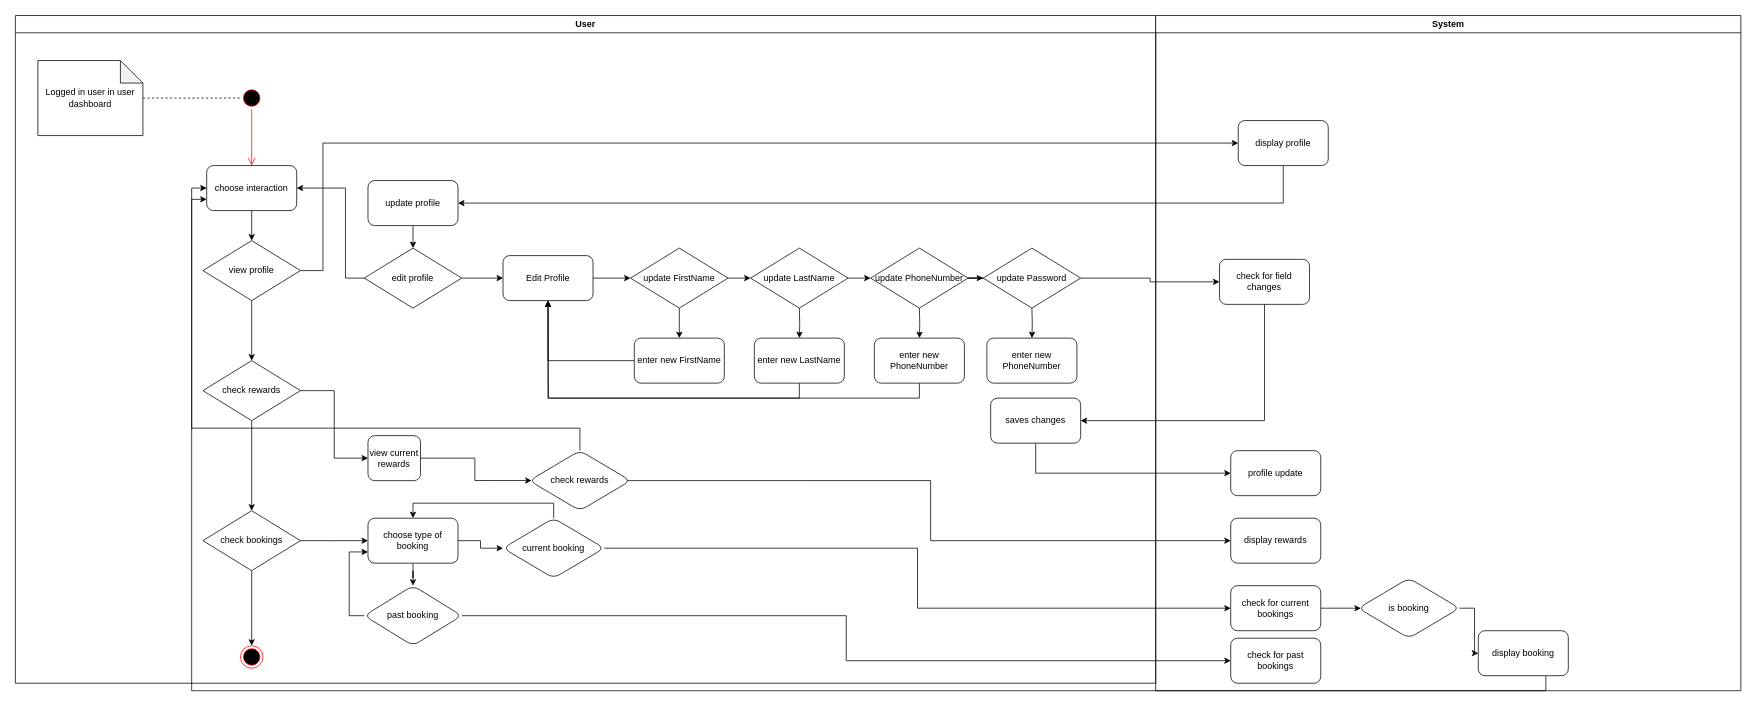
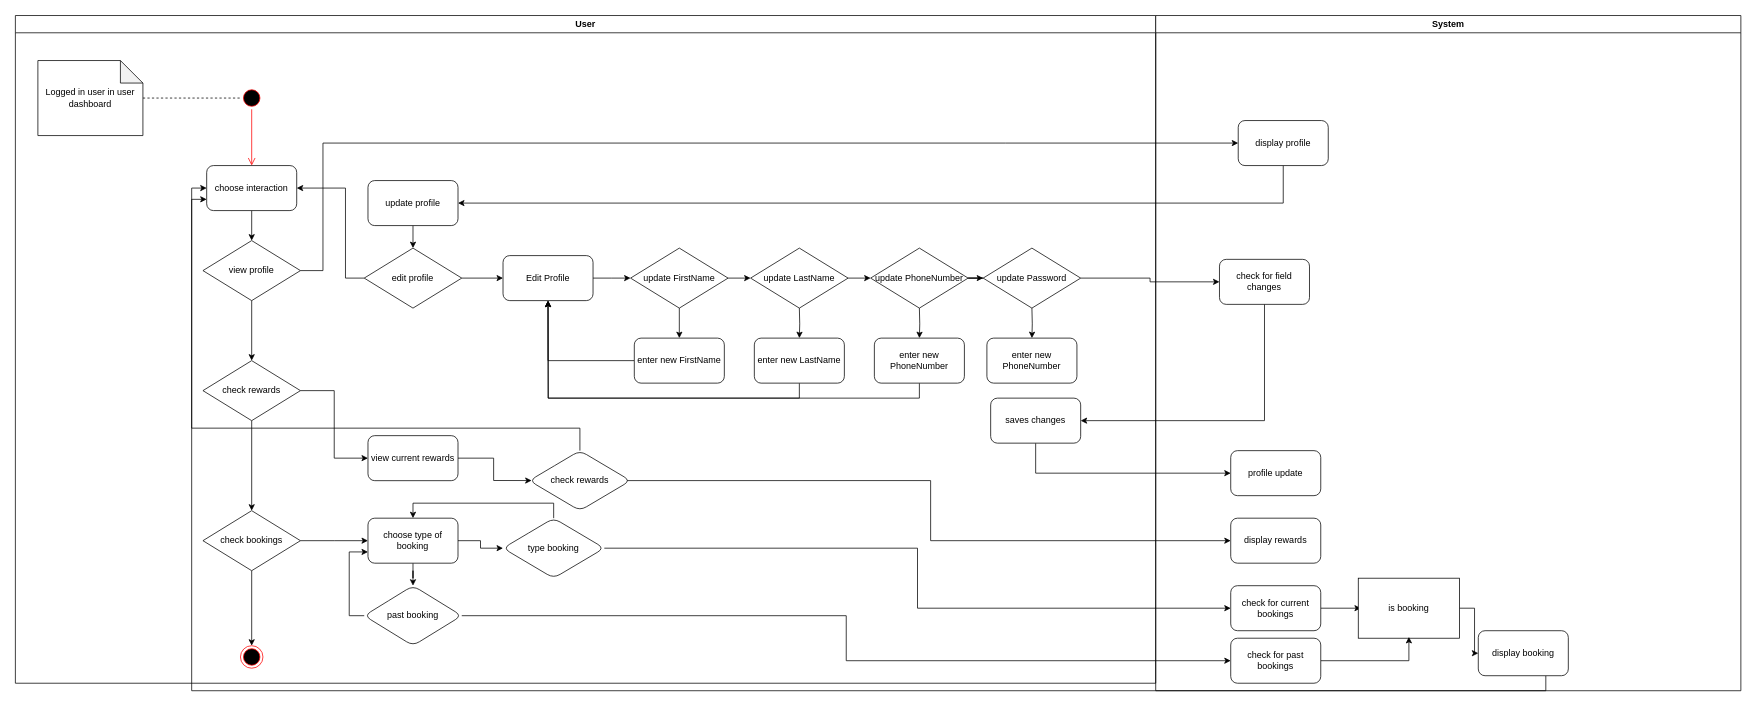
  <mxCell id="0" />
  <mxCell id="1" parent="0" />
  <mxCell id="2" value="" style="ellipse;html=1;shape=endState;fillColor=#000000;strokeColor=#ff0000;" parent="1" vertex="1"><mxGeometry x="320" y="860" width="30" height="30" as="geometry" /></mxCell>
  <mxCell id="3" value="" style="ellipse;html=1;shape=startState;fillColor=#000000;strokeColor=#ff0000;" parent="1" vertex="1"><mxGeometry x="320" y="115" width="30" height="30" as="geometry" /></mxCell>
  <mxCell id="4" value="" style="edgeStyle=orthogonalEdgeStyle;html=1;verticalAlign=bottom;endArrow=open;endSize=8;strokeColor=#ff0000;rounded=0;entryX=0.5;entryY=0;entryDx=0;entryDy=0;" parent="1" source="3" target="8" edge="1"><mxGeometry relative="1" as="geometry"><mxPoint x="335" y="205" as="targetPoint" /></mxGeometry></mxCell>
  <mxCell id="5" style="edgeStyle=orthogonalEdgeStyle;rounded=0;orthogonalLoop=1;jettySize=auto;html=1;entryX=0;entryY=0.5;entryDx=0;entryDy=0;endArrow=none;endFill=0;dashed=1;" parent="1" source="6" target="3" edge="1"><mxGeometry relative="1" as="geometry" /></mxCell>
  <mxCell id="6" value="Logged in user in user dashboard" style="shape=note;whiteSpace=wrap;html=1;backgroundOutline=1;darkOpacity=0.05;" parent="1" vertex="1"><mxGeometry x="50" y="80" width="140" height="100" as="geometry" /></mxCell>
  <mxCell id="7" style="edgeStyle=orthogonalEdgeStyle;rounded=0;orthogonalLoop=1;jettySize=auto;html=1;entryX=0.5;entryY=0;entryDx=0;entryDy=0;" parent="1" source="8" target="11" edge="1"><mxGeometry relative="1" as="geometry" /></mxCell>
  <mxCell id="8" value="choose interaction" style="rounded=1;whiteSpace=wrap;html=1;" parent="1" vertex="1"><mxGeometry x="275" y="220" width="120" height="60" as="geometry" /></mxCell>
  <mxCell id="9" value="" style="edgeStyle=orthogonalEdgeStyle;rounded=0;orthogonalLoop=1;jettySize=auto;html=1;entryX=0.5;entryY=0;entryDx=0;entryDy=0;" parent="1" source="11" target="14" edge="1"><mxGeometry relative="1" as="geometry"><mxPoint x="335" y="450" as="targetPoint" /></mxGeometry></mxCell>
  <mxCell id="10" style="edgeStyle=orthogonalEdgeStyle;rounded=0;orthogonalLoop=1;jettySize=auto;html=1;exitX=1;exitY=0.5;exitDx=0;exitDy=0;entryX=0;entryY=0.5;entryDx=0;entryDy=0;" parent="1" source="11" target="19" edge="1"><mxGeometry relative="1" as="geometry"><Array as="points"><mxPoint x="430" y="360" /><mxPoint x="430" y="190" /><mxPoint x="1340" y="190" /></Array></mxGeometry></mxCell>
  <mxCell id="11" value="view profile" style="rhombus;whiteSpace=wrap;html=1;" parent="1" vertex="1"><mxGeometry x="270" y="320" width="130" height="80" as="geometry" /></mxCell>
  <mxCell id="12" value="" style="edgeStyle=orthogonalEdgeStyle;rounded=0;orthogonalLoop=1;jettySize=auto;html=1;" parent="1" source="14" target="25" edge="1"><mxGeometry relative="1" as="geometry" /></mxCell>
  <mxCell id="13" style="edgeStyle=orthogonalEdgeStyle;rounded=0;orthogonalLoop=1;jettySize=auto;html=1;exitX=1;exitY=0.5;exitDx=0;exitDy=0;entryX=0;entryY=0.5;entryDx=0;entryDy=0;" parent="1" source="14" target="52" edge="1"><mxGeometry relative="1" as="geometry" /></mxCell>
  <mxCell id="14" value="check rewards" style="rhombus;whiteSpace=wrap;html=1;" parent="1" vertex="1"><mxGeometry x="270" y="480" width="130" height="80" as="geometry" /></mxCell>
  <mxCell id="15" style="edgeStyle=orthogonalEdgeStyle;rounded=0;orthogonalLoop=1;jettySize=auto;html=1;exitX=0;exitY=0.5;exitDx=0;exitDy=0;entryX=1;entryY=0.5;entryDx=0;entryDy=0;startArrow=none;startFill=0;" parent="1" source="17" target="8" edge="1"><mxGeometry relative="1" as="geometry"><Array as="points"><mxPoint x="460" y="370" /><mxPoint x="460" y="250" /></Array></mxGeometry></mxCell>
  <mxCell id="16" style="edgeStyle=orthogonalEdgeStyle;rounded=0;orthogonalLoop=1;jettySize=auto;html=1;exitX=1;exitY=0.5;exitDx=0;exitDy=0;entryX=0;entryY=0.5;entryDx=0;entryDy=0;" parent="1" source="17" target="27" edge="1"><mxGeometry relative="1" as="geometry" /></mxCell>
  <mxCell id="17" value="edit profile" style="rhombus;whiteSpace=wrap;html=1;" parent="1" vertex="1"><mxGeometry x="485" y="330" width="130" height="80" as="geometry" /></mxCell>
  <mxCell id="18" style="edgeStyle=orthogonalEdgeStyle;rounded=0;orthogonalLoop=1;jettySize=auto;html=1;exitX=0.5;exitY=1;exitDx=0;exitDy=0;entryX=1;entryY=0.5;entryDx=0;entryDy=0;" parent="1" source="19" target="21" edge="1"><mxGeometry relative="1" as="geometry" /></mxCell>
  <mxCell id="19" value="display profile" style="rounded=1;whiteSpace=wrap;html=1;" parent="1" vertex="1"><mxGeometry x="1650" y="160" width="120" height="60" as="geometry" /></mxCell>
  <mxCell id="20" style="edgeStyle=orthogonalEdgeStyle;rounded=0;orthogonalLoop=1;jettySize=auto;html=1;exitX=0.5;exitY=1;exitDx=0;exitDy=0;entryX=0.5;entryY=0;entryDx=0;entryDy=0;" parent="1" source="21" target="17" edge="1"><mxGeometry relative="1" as="geometry" /></mxCell>
  <mxCell id="21" value="update profile" style="rounded=1;whiteSpace=wrap;html=1;" parent="1" vertex="1"><mxGeometry x="490" y="240" width="120" height="60" as="geometry" /></mxCell>
  <mxCell id="22" value="profile update" style="rounded=1;whiteSpace=wrap;html=1;" parent="1" vertex="1"><mxGeometry x="1640" y="600" width="120" height="60" as="geometry" /></mxCell>
  <mxCell id="23" style="edgeStyle=orthogonalEdgeStyle;rounded=0;orthogonalLoop=1;jettySize=auto;html=1;exitX=1;exitY=0.5;exitDx=0;exitDy=0;" parent="1" source="25" edge="1"><mxGeometry relative="1" as="geometry"><mxPoint x="490" y="720" as="targetPoint" /></mxGeometry></mxCell>
  <mxCell id="24" style="edgeStyle=orthogonalEdgeStyle;rounded=0;orthogonalLoop=1;jettySize=auto;html=1;exitX=0.5;exitY=1;exitDx=0;exitDy=0;entryX=0.5;entryY=0;entryDx=0;entryDy=0;" parent="1" source="25" target="2" edge="1"><mxGeometry relative="1" as="geometry" /></mxCell>
  <mxCell id="25" value="check bookings" style="rhombus;whiteSpace=wrap;html=1;" parent="1" vertex="1"><mxGeometry x="270" y="680" width="130" height="80" as="geometry" /></mxCell>
  <mxCell id="26" style="edgeStyle=orthogonalEdgeStyle;rounded=0;orthogonalLoop=1;jettySize=auto;html=1;exitX=1;exitY=0.5;exitDx=0;exitDy=0;" parent="1" source="27" edge="1"><mxGeometry relative="1" as="geometry"><mxPoint x="840" y="370" as="targetPoint" /></mxGeometry></mxCell>
  <mxCell id="27" value="Edit Profile" style="rounded=1;whiteSpace=wrap;html=1;" parent="1" vertex="1"><mxGeometry x="670" y="340" width="120" height="60" as="geometry" /></mxCell>
  <mxCell id="28" style="edgeStyle=orthogonalEdgeStyle;rounded=0;orthogonalLoop=1;jettySize=auto;html=1;exitX=0.5;exitY=1;exitDx=0;exitDy=0;entryX=0.5;entryY=0;entryDx=0;entryDy=0;" parent="1" source="30" target="32" edge="1"><mxGeometry relative="1" as="geometry" /></mxCell>
  <mxCell id="29" style="edgeStyle=orthogonalEdgeStyle;rounded=0;orthogonalLoop=1;jettySize=auto;html=1;exitX=1;exitY=0.5;exitDx=0;exitDy=0;entryX=0;entryY=0.5;entryDx=0;entryDy=0;entryPerimeter=0;" parent="1" source="30" target="34" edge="1"><mxGeometry relative="1" as="geometry" /></mxCell>
  <mxCell id="30" value="update FirstName" style="rhombus;whiteSpace=wrap;html=1;" parent="1" vertex="1"><mxGeometry x="840" y="330" width="130" height="80" as="geometry" /></mxCell>
  <mxCell id="31" style="edgeStyle=orthogonalEdgeStyle;rounded=0;orthogonalLoop=1;jettySize=auto;html=1;exitX=0;exitY=0.5;exitDx=0;exitDy=0;" parent="1" source="32" target="27" edge="1"><mxGeometry relative="1" as="geometry" /></mxCell>
  <mxCell id="32" value="enter new FirstName" style="rounded=1;whiteSpace=wrap;html=1;" parent="1" vertex="1"><mxGeometry x="845" y="450" width="120" height="60" as="geometry" /></mxCell>
  <mxCell id="33" style="edgeStyle=orthogonalEdgeStyle;rounded=0;orthogonalLoop=1;jettySize=auto;html=1;exitX=1;exitY=0.5;exitDx=0;exitDy=0;entryX=0;entryY=0.5;entryDx=0;entryDy=0;" parent="1" source="34" target="39" edge="1"><mxGeometry relative="1" as="geometry" /></mxCell>
  <mxCell id="34" value="update LastName" style="rhombus;whiteSpace=wrap;html=1;" parent="1" vertex="1"><mxGeometry x="1000" y="330" width="130" height="80" as="geometry" /></mxCell>
  <mxCell id="35" style="edgeStyle=orthogonalEdgeStyle;rounded=0;orthogonalLoop=1;jettySize=auto;html=1;exitX=0.5;exitY=1;exitDx=0;exitDy=0;entryX=0.5;entryY=0;entryDx=0;entryDy=0;" parent="1" target="37" edge="1"><mxGeometry relative="1" as="geometry"><mxPoint x="1065" y="410" as="sourcePoint" /></mxGeometry></mxCell>
  <mxCell id="36" style="edgeStyle=orthogonalEdgeStyle;rounded=0;orthogonalLoop=1;jettySize=auto;html=1;exitX=0.5;exitY=1;exitDx=0;exitDy=0;" parent="1" source="37" edge="1"><mxGeometry relative="1" as="geometry"><mxPoint x="730" y="400" as="targetPoint" /></mxGeometry></mxCell>
  <mxCell id="37" value="enter new LastName" style="rounded=1;whiteSpace=wrap;html=1;" parent="1" vertex="1"><mxGeometry x="1005" y="450" width="120" height="60" as="geometry" /></mxCell>
  <mxCell id="38" style="edgeStyle=orthogonalEdgeStyle;rounded=0;orthogonalLoop=1;jettySize=auto;html=1;entryX=0;entryY=0.5;entryDx=0;entryDy=0;" parent="1" source="39" target="44" edge="1"><mxGeometry relative="1" as="geometry" /></mxCell>
  <mxCell id="39" value="update PhoneNumber" style="rhombus;whiteSpace=wrap;html=1;" parent="1" vertex="1"><mxGeometry x="1160" y="330" width="130" height="80" as="geometry" /></mxCell>
  <mxCell id="40" style="edgeStyle=orthogonalEdgeStyle;rounded=0;orthogonalLoop=1;jettySize=auto;html=1;exitX=0.5;exitY=1;exitDx=0;exitDy=0;entryX=0.5;entryY=1;entryDx=0;entryDy=0;" parent="1" source="41" target="27" edge="1"><mxGeometry relative="1" as="geometry" /></mxCell>
  <mxCell id="41" value="enter new PhoneNumber" style="rounded=1;whiteSpace=wrap;html=1;" parent="1" vertex="1"><mxGeometry x="1165" y="450" width="120" height="60" as="geometry" /></mxCell>
  <mxCell id="42" style="edgeStyle=orthogonalEdgeStyle;rounded=0;orthogonalLoop=1;jettySize=auto;html=1;exitX=0.5;exitY=1;exitDx=0;exitDy=0;entryX=0.5;entryY=0;entryDx=0;entryDy=0;" parent="1" target="41" edge="1"><mxGeometry relative="1" as="geometry"><mxPoint x="1225" y="410" as="sourcePoint" /></mxGeometry></mxCell>
  <mxCell id="43" style="edgeStyle=orthogonalEdgeStyle;rounded=0;orthogonalLoop=1;jettySize=auto;html=1;exitX=1;exitY=0.5;exitDx=0;exitDy=0;" parent="1" source="44" target="48" edge="1"><mxGeometry relative="1" as="geometry" /></mxCell>
  <mxCell id="44" value="update Password" style="rhombus;whiteSpace=wrap;html=1;" parent="1" vertex="1"><mxGeometry x="1310" y="330" width="130" height="80" as="geometry" /></mxCell>
  <mxCell id="45" value="enter new PhoneNumber" style="rounded=1;whiteSpace=wrap;html=1;" parent="1" vertex="1"><mxGeometry x="1315" y="450" width="120" height="60" as="geometry" /></mxCell>
  <mxCell id="46" style="edgeStyle=orthogonalEdgeStyle;rounded=0;orthogonalLoop=1;jettySize=auto;html=1;exitX=0.5;exitY=1;exitDx=0;exitDy=0;entryX=0.5;entryY=0;entryDx=0;entryDy=0;" parent="1" target="45" edge="1"><mxGeometry relative="1" as="geometry"><mxPoint x="1375" y="410" as="sourcePoint" /></mxGeometry></mxCell>
  <mxCell id="47" style="edgeStyle=orthogonalEdgeStyle;rounded=0;orthogonalLoop=1;jettySize=auto;html=1;exitX=0.5;exitY=1;exitDx=0;exitDy=0;entryX=1;entryY=0.5;entryDx=0;entryDy=0;" parent="1" source="48" target="50" edge="1"><mxGeometry relative="1" as="geometry" /></mxCell>
  <mxCell id="48" value="check for field changes" style="rounded=1;whiteSpace=wrap;html=1;" parent="1" vertex="1"><mxGeometry x="1625" y="345" width="120" height="60" as="geometry" /></mxCell>
  <mxCell id="49" style="edgeStyle=orthogonalEdgeStyle;rounded=0;orthogonalLoop=1;jettySize=auto;html=1;entryX=0;entryY=0.5;entryDx=0;entryDy=0;" parent="1" source="50" target="22" edge="1"><mxGeometry relative="1" as="geometry"><Array as="points"><mxPoint x="1380" y="630" /></Array></mxGeometry></mxCell>
  <mxCell id="50" value="saves changes" style="rounded=1;whiteSpace=wrap;html=1;" parent="1" vertex="1"><mxGeometry x="1320" y="530" width="120" height="60" as="geometry" /></mxCell>
  <mxCell id="51" value="" style="edgeStyle=orthogonalEdgeStyle;rounded=0;orthogonalLoop=1;jettySize=auto;html=1;entryX=0.023;entryY=0.498;entryDx=0;entryDy=0;entryPerimeter=0;" parent="1" source="52" target="55" edge="1"><mxGeometry relative="1" as="geometry" /></mxCell>
- <mxCell id="52" value="view current rewards" style="rounded=1;whiteSpace=wrap;html=1;" parent="1" vertex="1"><mxGeometry x="490" y="580" width="70" height="60" as="geometry" /></mxCell>
+ <mxCell id="52" value="view current rewards" style="rounded=1;whiteSpace=wrap;html=1;" parent="1" vertex="1"><mxGeometry x="490" y="580" width="120" height="60" as="geometry" /></mxCell>
  <mxCell id="53" style="edgeStyle=orthogonalEdgeStyle;rounded=0;orthogonalLoop=1;jettySize=auto;html=1;entryX=0;entryY=0.5;entryDx=0;entryDy=0;" parent="1" source="55" target="8" edge="1"><mxGeometry relative="1" as="geometry"><Array as="points"><mxPoint x="773" y="570" /><mxPoint x="255" y="570" /><mxPoint x="255" y="250" /></Array></mxGeometry></mxCell>
  <mxCell id="54" style="edgeStyle=orthogonalEdgeStyle;rounded=0;orthogonalLoop=1;jettySize=auto;html=1;exitX=0.963;exitY=0.499;exitDx=0;exitDy=0;entryX=0;entryY=0.5;entryDx=0;entryDy=0;exitPerimeter=0;" parent="1" source="55" target="56" edge="1"><mxGeometry relative="1" as="geometry" /></mxCell>
  <mxCell id="55" value="check rewards" style="rhombus;whiteSpace=wrap;html=1;rounded=1;" parent="1" vertex="1"><mxGeometry x="705" y="600" width="135" height="80" as="geometry" /></mxCell>
  <mxCell id="56" value="display rewards" style="rounded=1;whiteSpace=wrap;html=1;" parent="1" vertex="1"><mxGeometry x="1640" y="690" width="120" height="60" as="geometry" /></mxCell>
  <mxCell id="57" value="" style="edgeStyle=orthogonalEdgeStyle;rounded=0;orthogonalLoop=1;jettySize=auto;html=1;" parent="1" source="59" target="64" edge="1"><mxGeometry relative="1" as="geometry" /></mxCell>
  <mxCell id="58" style="edgeStyle=orthogonalEdgeStyle;rounded=0;orthogonalLoop=1;jettySize=auto;html=1;exitX=1;exitY=0.5;exitDx=0;exitDy=0;entryX=0;entryY=0.5;entryDx=0;entryDy=0;" parent="1" source="59" target="67" edge="1"><mxGeometry relative="1" as="geometry" /></mxCell>
  <mxCell id="59" value="choose type of booking" style="rounded=1;whiteSpace=wrap;html=1;" parent="1" vertex="1"><mxGeometry x="490" y="690" width="120" height="60" as="geometry" /></mxCell>
  <mxCell id="60" style="edgeStyle=orthogonalEdgeStyle;rounded=0;orthogonalLoop=1;jettySize=auto;html=1;exitX=1;exitY=0.5;exitDx=0;exitDy=0;entryX=0.026;entryY=0.5;entryDx=0;entryDy=0;entryPerimeter=0;" parent="1" source="61" target="71" edge="1"><mxGeometry relative="1" as="geometry" /></mxCell>
  <mxCell id="61" value="check for current bookings" style="rounded=1;whiteSpace=wrap;html=1;" parent="1" vertex="1"><mxGeometry x="1640" y="780" width="120" height="60" as="geometry" /></mxCell>
  <mxCell id="62" style="edgeStyle=orthogonalEdgeStyle;rounded=0;orthogonalLoop=1;jettySize=auto;html=1;exitX=1;exitY=0.5;exitDx=0;exitDy=0;entryX=0;entryY=0.5;entryDx=0;entryDy=0;" parent="1" source="64" target="73" edge="1"><mxGeometry relative="1" as="geometry" /></mxCell>
  <mxCell id="63" style="edgeStyle=orthogonalEdgeStyle;rounded=0;orthogonalLoop=1;jettySize=auto;html=1;exitX=0;exitY=0.5;exitDx=0;exitDy=0;entryX=0;entryY=0.75;entryDx=0;entryDy=0;" parent="1" source="64" target="59" edge="1"><mxGeometry relative="1" as="geometry" /></mxCell>
  <mxCell id="64" value="past booking" style="rhombus;whiteSpace=wrap;html=1;rounded=1;" parent="1" vertex="1"><mxGeometry x="485" y="780" width="130" height="80" as="geometry" /></mxCell>
  <mxCell id="65" style="edgeStyle=orthogonalEdgeStyle;rounded=0;orthogonalLoop=1;jettySize=auto;html=1;exitX=1;exitY=0.5;exitDx=0;exitDy=0;entryX=0;entryY=0.5;entryDx=0;entryDy=0;" parent="1" source="67" target="61" edge="1"><mxGeometry relative="1" as="geometry" /></mxCell>
  <mxCell id="66" style="edgeStyle=orthogonalEdgeStyle;rounded=0;orthogonalLoop=1;jettySize=auto;html=1;exitX=0.5;exitY=0;exitDx=0;exitDy=0;entryX=0.5;entryY=0;entryDx=0;entryDy=0;" parent="1" source="67" target="59" edge="1"><mxGeometry relative="1" as="geometry"><Array as="points"><mxPoint x="738" y="670" /><mxPoint x="550" y="670" /></Array></mxGeometry></mxCell>
- <mxCell id="67" value="current booking" style="rhombus;whiteSpace=wrap;html=1;rounded=1;" parent="1" vertex="1"><mxGeometry x="670" y="690" width="135" height="80" as="geometry" /></mxCell>
+ <mxCell id="67" value="type booking" style="rhombus;whiteSpace=wrap;html=1;rounded=1;" parent="1" vertex="1"><mxGeometry x="670" y="690" width="135" height="80" as="geometry" /></mxCell>
  <mxCell id="68" style="edgeStyle=orthogonalEdgeStyle;rounded=0;orthogonalLoop=1;jettySize=auto;html=1;entryX=0;entryY=0.75;entryDx=0;entryDy=0;" parent="1" source="69" target="8" edge="1"><mxGeometry relative="1" as="geometry"><mxPoint x="270" y="260" as="targetPoint" /><Array as="points"><mxPoint x="2060" y="920" /><mxPoint x="255" y="920" /><mxPoint x="255" y="265" /></Array></mxGeometry></mxCell>
  <mxCell id="69" value="display booking" style="rounded=1;whiteSpace=wrap;html=1;" parent="1" vertex="1"><mxGeometry x="1970" y="840" width="120" height="60" as="geometry" /></mxCell>
  <mxCell id="70" style="edgeStyle=orthogonalEdgeStyle;rounded=0;orthogonalLoop=1;jettySize=auto;html=1;exitX=1;exitY=0.5;exitDx=0;exitDy=0;" parent="1" source="71" target="69" edge="1"><mxGeometry relative="1" as="geometry" /></mxCell>
- <mxCell id="71" value="is booking" style="rhombus;whiteSpace=wrap;html=1;rounded=1;" parent="1" vertex="1"><mxGeometry x="1810" y="770" width="135" height="80" as="geometry" /></mxCell>
+ <mxCell id="71" value="is booking" style="whiteSpace=wrap;html=1;rounded=0;" parent="1" vertex="1"><mxGeometry x="1810" y="770" width="135" height="80" as="geometry" /></mxCell>
+ <mxCell id="72" style="edgeStyle=orthogonalEdgeStyle;rounded=0;orthogonalLoop=1;jettySize=auto;html=1;exitX=1;exitY=0.5;exitDx=0;exitDy=0;entryX=0.5;entryY=0.979;entryDx=0;entryDy=0;entryPerimeter=0;" parent="1" source="73" target="71" edge="1"><mxGeometry relative="1" as="geometry"><Array as="points"><mxPoint x="1878" y="880" /></Array></mxGeometry></mxCell>
  <mxCell id="73" value="check for past bookings" style="rounded=1;whiteSpace=wrap;html=1;" parent="1" vertex="1"><mxGeometry x="1640" y="850" width="120" height="60" as="geometry" /></mxCell>
  <mxCell id="74" value="User" style="swimlane;whiteSpace=wrap;html=1;" parent="1" vertex="1"><mxGeometry x="20" width="1520" height="890" as="geometry" y="20" /></mxCell>
  <mxCell id="75" value="System" style="swimlane;whiteSpace=wrap;html=1;" parent="1" vertex="1"><mxGeometry x="1540" width="780" height="900" as="geometry" y="20" /></mxCell>
